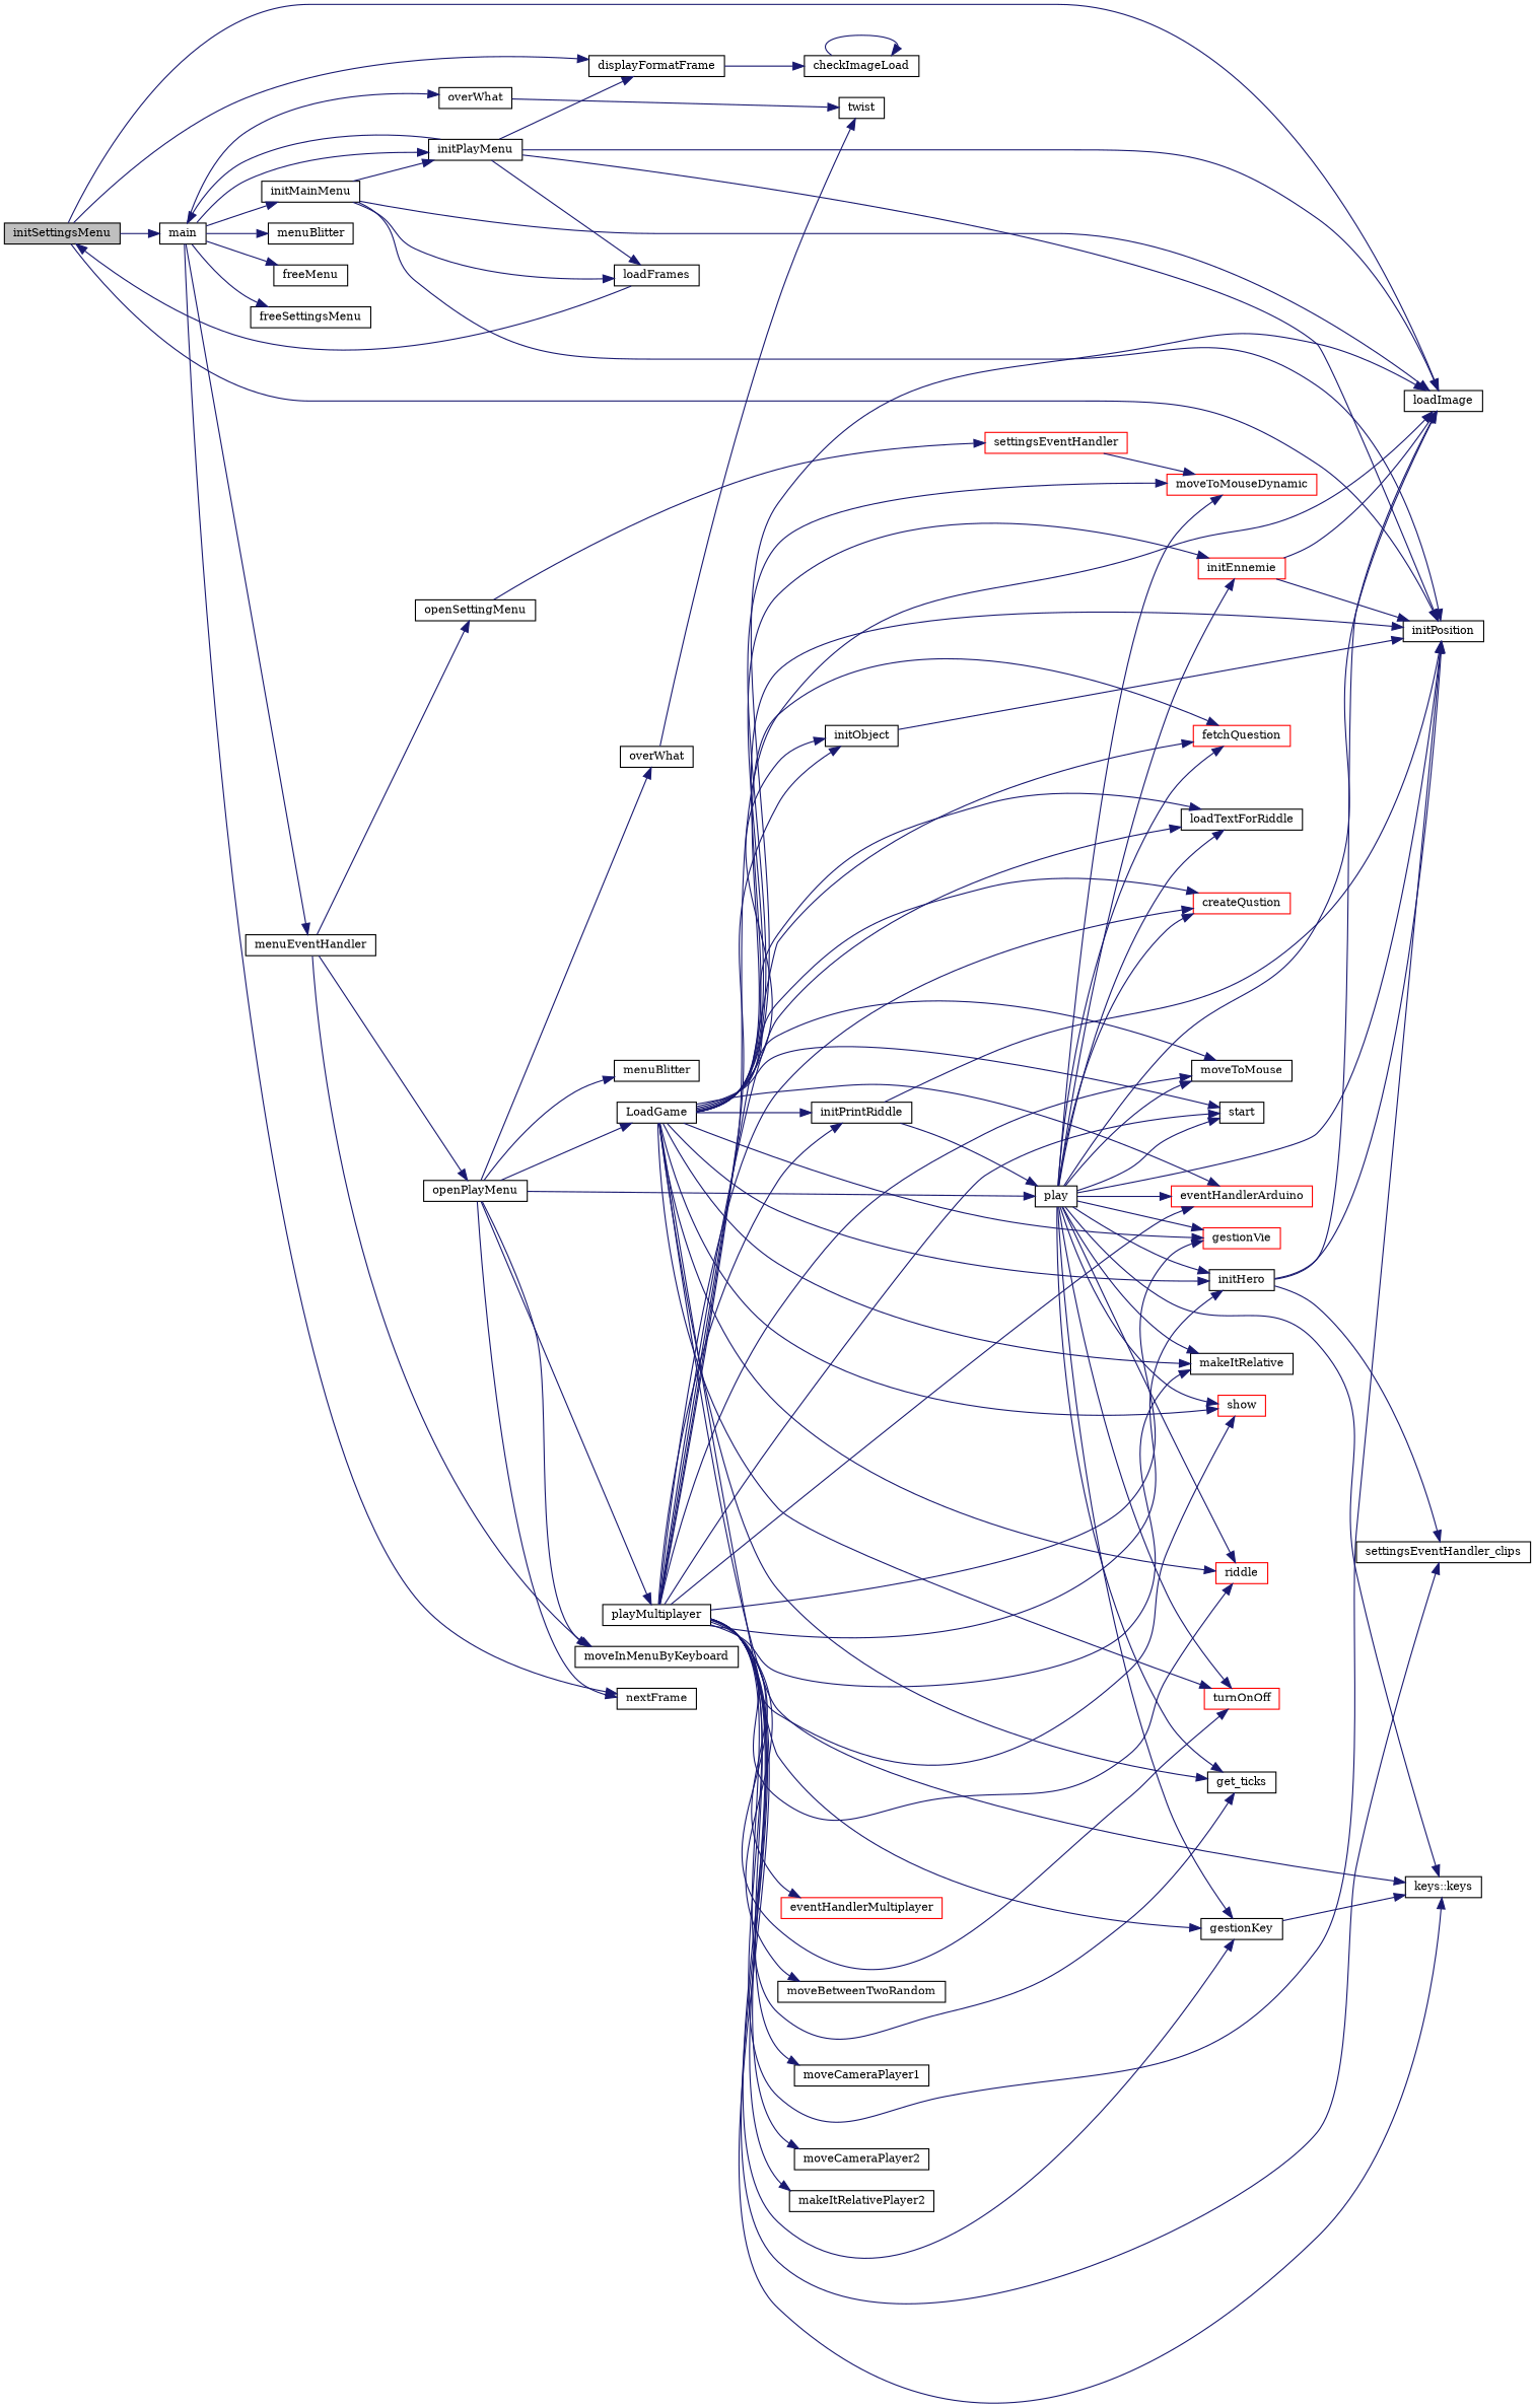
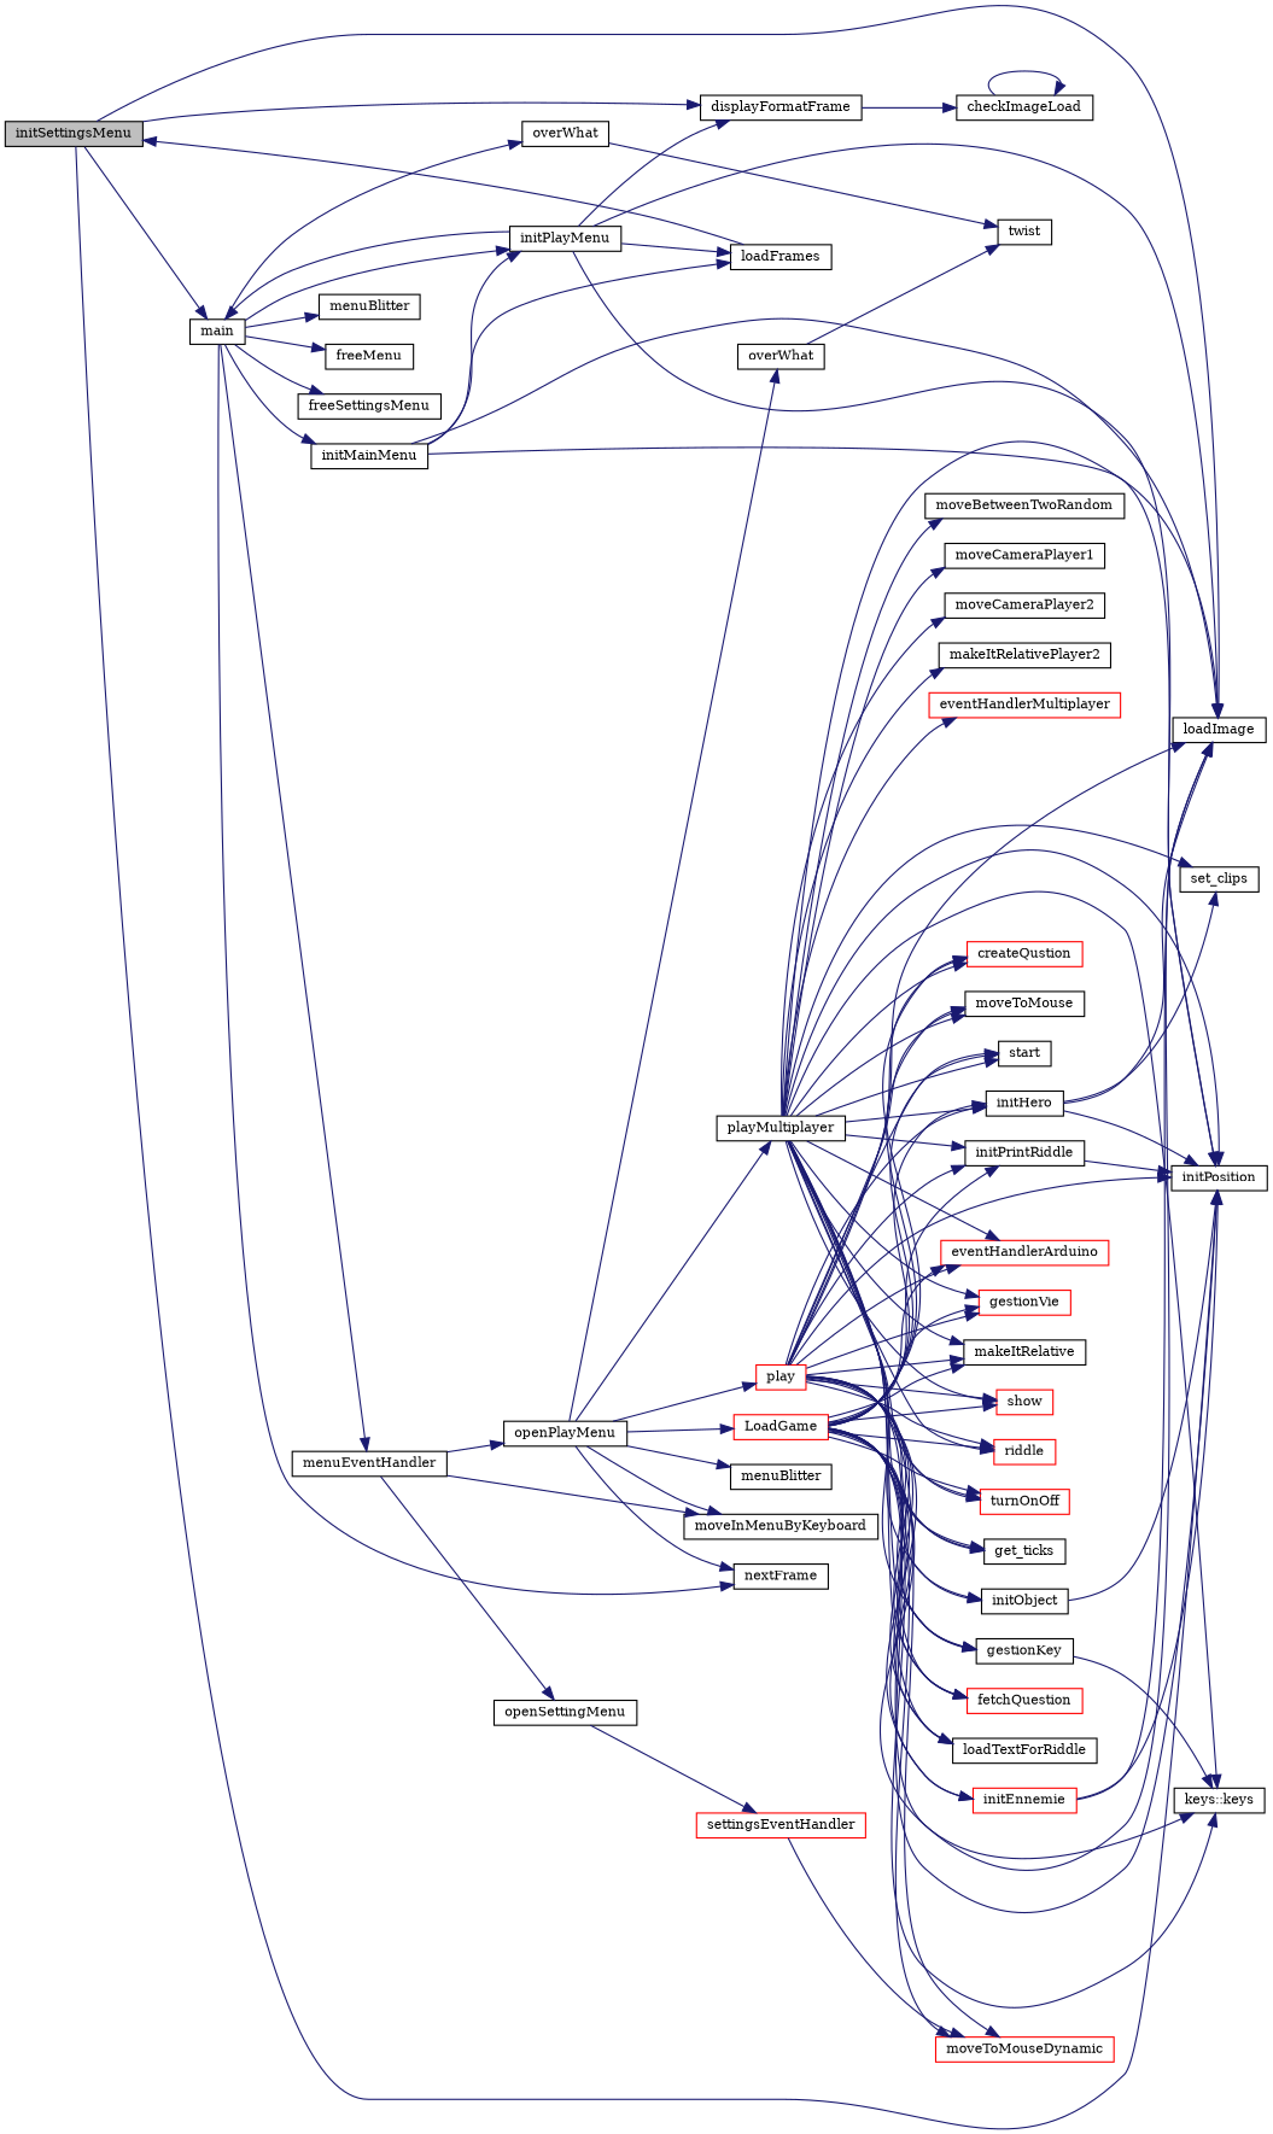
  digraph {
    fontname="DejaVu Serif"
    rankdir=LR
    node [color=black fillcolor=white fontname="DejaVu Serif" fontsize=10 shape=record style=filled]
    edge [color=midnightblue fontname="DejaVu Serif" fontsize=10 labelfontname=Roboto labelfontsize=10 style=solid]
    n1 [fillcolor=grey75 fontcolor=black height=0.2 label=initSettingsMenu width=0.4]
    n2 [height=0.2 label=main width=0.4]
    n3 [height=0.2 label=loadImage width=0.4]
    n4 [height=0.2 label=displayFormatFrame width=0.4]
    n5 [height=0.2 label=initPosition width=0.4]
    n6 [height=0.2 label=initMainMenu width=0.4]
    n7 [height=0.2 label=initPlayMenu width=0.4]
    n8 [height=0.2 label=menuEventHandler width=0.4]
    n9 [height=0.2 label=nextFrame width=0.4]
    n10 [height=0.2 label=overWhat width=0.4]
    n11 [height=0.2 label=menuBlitter width=0.4]
    n12 [height=0.2 label=freeMenu width=0.4]
    n13 [height=0.2 label=freeSettingsMenu width=0.4]
    n14 [height=0.2 label=checkImageLoad width=0.4]
    n15 [height=0.2 label=loadFrames width=0.4]
    n16 [height=0.2 label=openPlayMenu width=0.4]
    n17 [height=0.2 label=moveInMenuByKeyboard width=0.4]
    n18 [height=0.2 label=openSettingMenu width=0.4]
    n19 [height=0.2 label=twist width=0.4]
    n20 [height=0.2 label=playMultiplayer width=0.4]
-   n21 [height=0.2 label=LoadGame width=0.4]
-   n22 [height=0.2 label=play width=0.4]
+   n21 [color=red height=0.2 label=LoadGame width=0.4]
+   n22 [color=red height=0.2 label=play width=0.4]
    n23 [height=0.2 label=overWhat width=0.4]
    n24 [height=0.2 label=menuBlitter width=0.4]
    n25 [color=red height=0.2 label=settingsEventHandler width=0.4]
    n26 [height=0.2 label="keys::keys" width=0.4]
-   n27 [height=0.2 label=settingsEventHandler_clips width=0.4]
+   n27 [height=0.2 label=set_clips width=0.4]
    n28 [height=0.2 label=initHero width=0.4]
    n29 [height=0.2 label=initObject width=0.4]
    n30 [color=red height=0.2 label=fetchQuestion width=0.4]
    n31 [height=0.2 label=loadTextForRiddle width=0.4]
    n32 [height=0.2 label=initPrintRiddle width=0.4]
    n33 [color=red height=0.2 label=createQustion width=0.4]
    n34 [height=0.2 label=moveToMouse width=0.4]
    n35 [height=0.2 label=start width=0.4]
    n36 [color=red height=0.2 label=eventHandlerArduino width=0.4]
    n37 [color=red height=0.2 label=eventHandlerMultiplayer width=0.4]
    n38 [height=0.2 label=moveBetweenTwoRandom width=0.4]
    n39 [height=0.2 label=moveCameraPlayer1 width=0.4]
    n40 [height=0.2 label=moveCameraPlayer2 width=0.4]
    n41 [color=red height=0.2 label=gestionVie width=0.4]
    n42 [height=0.2 label=makeItRelative width=0.4]
    n43 [height=0.2 label=makeItRelativePlayer2 width=0.4]
    n44 [color=red height=0.2 label=show width=0.4]
    n45 [color=red height=0.2 label=riddle width=0.4]
    n46 [color=red height=0.2 label=turnOnOff width=0.4]
    n47 [height=0.2 label=gestionKey width=0.4]
    n48 [height=0.2 label=get_ticks width=0.4]
    n49 [color=red height=0.2 label=moveToMouseDynamic width=0.4]
    n50 [color=red height=0.2 label=initEnnemie width=0.4]
    n1 -> n2
    n1 -> n3
    n1 -> n4
    n1 -> n5
    n2 -> n6
    n2 -> n7
    n2 -> n8
    n2 -> n9
    n2 -> n10
    n2 -> n11
    n2 -> n12
    n2 -> n13
    n4 -> n14
    n6 -> n3
    n6 -> n5
    n6 -> n7
    n6 -> n15
    n7 -> n2
    n7 -> n3
    n7 -> n4
    n7 -> n5
    n7 -> n15
    n8 -> n16
    n8 -> n17
    n8 -> n18
    n10 -> n19
    n14 -> n14
    n15 -> n1
    n16 -> n9
    n16 -> n17
    n16 -> n20
    n16 -> n21
    n16 -> n22
    n16 -> n23
    n16 -> n24
    n18 -> n25
    n20 -> n3
    n20 -> n5
    n20 -> n26
    n20 -> n27
    n20 -> n28
    n20 -> n29
    n20 -> n30
    n20 -> n31
    n20 -> n32
    n20 -> n33
    n20 -> n34
    n20 -> n35
    n20 -> n36
    n20 -> n37
    n20 -> n38
    n20 -> n39
    n20 -> n40
    n20 -> n41
    n20 -> n42
    n20 -> n43
    n20 -> n44
    n20 -> n45
    n20 -> n46
    n20 -> n47
    n20 -> n48
    n21 -> n3
    n21 -> n5
    n21 -> n26
    n21 -> n28
    n21 -> n29
    n21 -> n30
    n21 -> n31
    n21 -> n32
    n21 -> n33
    n21 -> n34
    n21 -> n35
    n21 -> n36
    n21 -> n41
    n21 -> n42
    n21 -> n44
    n21 -> n45
    n21 -> n46
    n21 -> n47
    n21 -> n48
    n21 -> n49
    n21 -> n50
    n22 -> n3
    n22 -> n5
    n22 -> n26
    n22 -> n28
    n22 -> n30
    n22 -> n31
-   n32 -> n22
+   n22 -> n32
    n22 -> n33
    n22 -> n34
    n22 -> n35
    n22 -> n36
    n22 -> n41
    n22 -> n42
    n22 -> n44
    n22 -> n45
    n22 -> n46
    n22 -> n47
    n22 -> n48
    n22 -> n49
    n22 -> n50
    n23 -> n19
    n25 -> n49
    n28 -> n3
    n28 -> n5
    n28 -> n27
    n29 -> n5
    n32 -> n5
    n47 -> n26
    n50 -> n3
    n50 -> n5
  }
